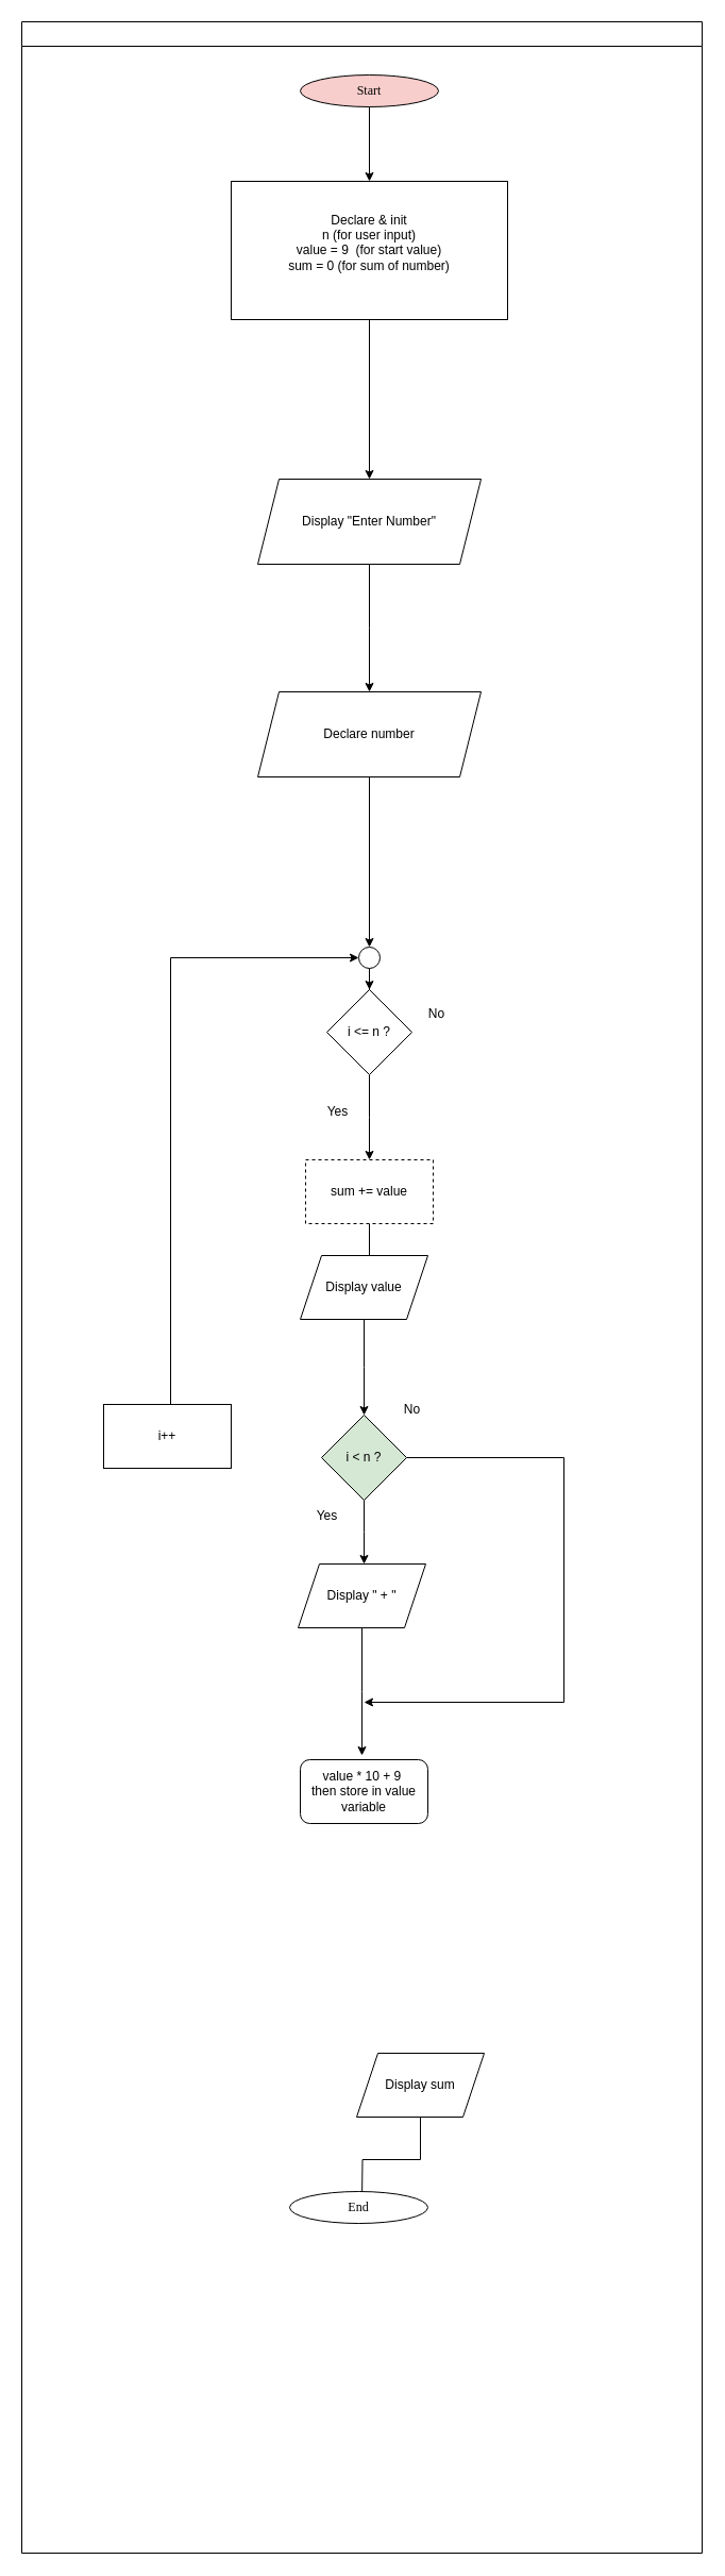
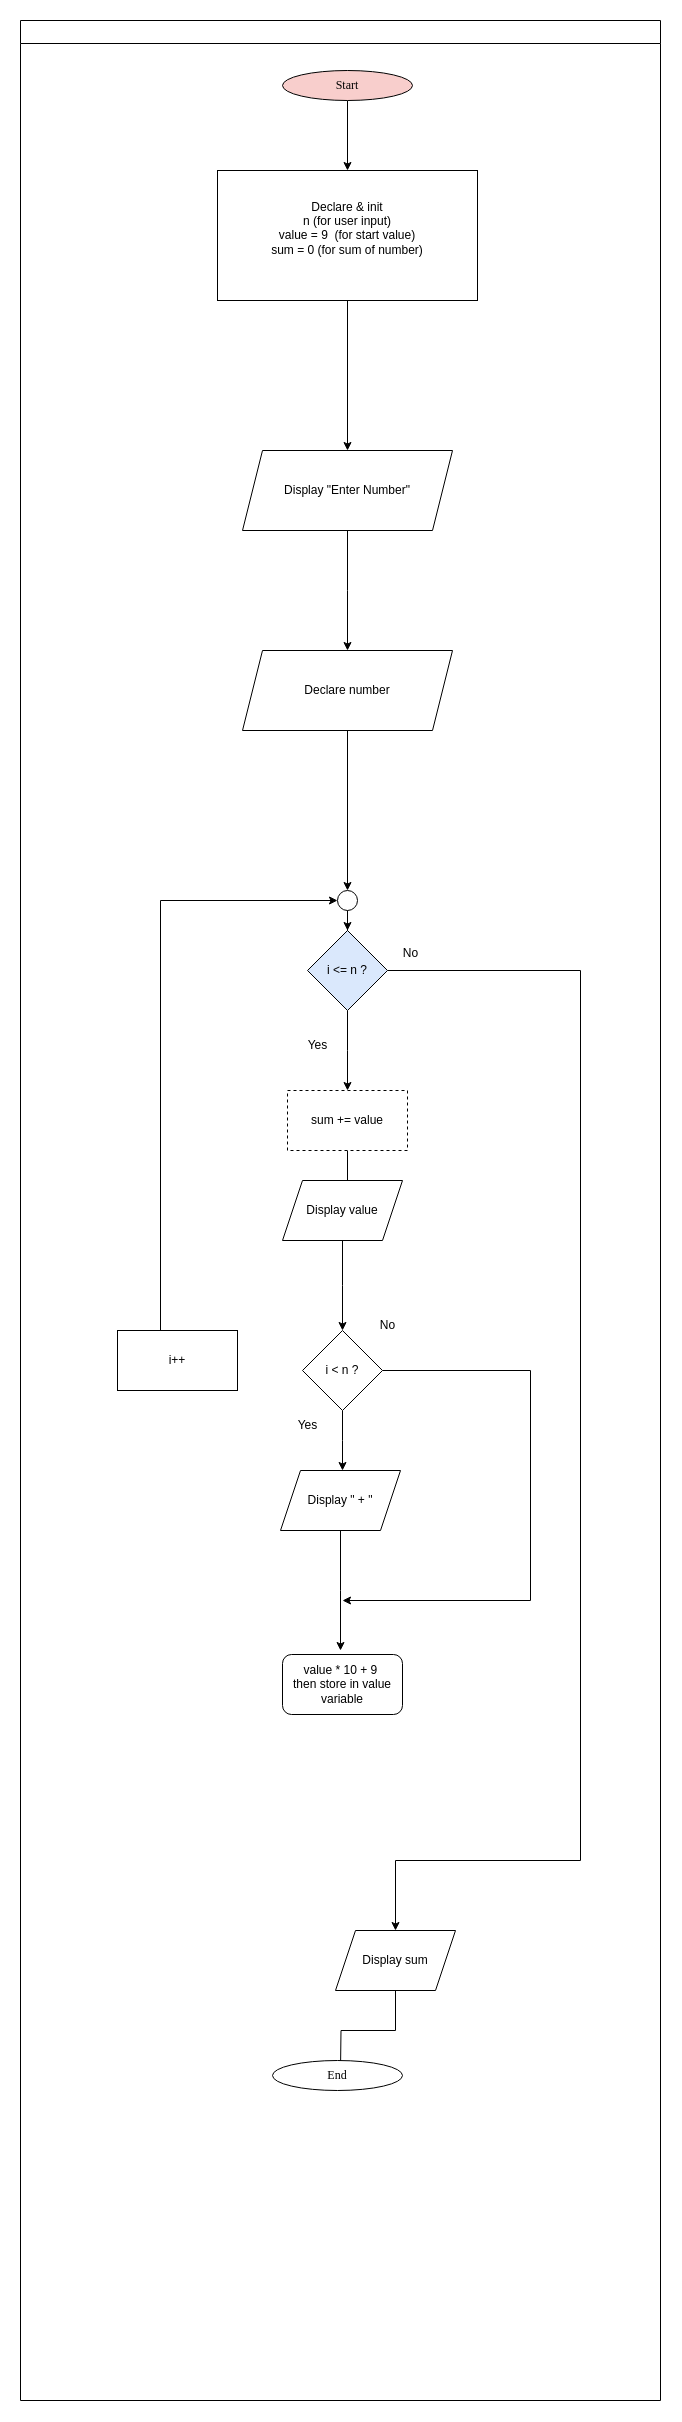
  <mxCell id="0" />
  <mxCell id="1" parent="0" />
  <mxCell id="2" value="" style="swimlane;fontFamily=Sarabun;fontSource=https%3A%2F%2Ffonts.googleapis.com%2Fcss%3Ffamily%3DSarabun;" parent="1" vertex="1"><mxGeometry x="20" y="20" width="640" height="2380" as="geometry" /></mxCell>
  <mxCell id="3" style="edgeStyle=orthogonalEdgeStyle;rounded=0;orthogonalLoop=1;jettySize=auto;html=1;entryX=0.5;entryY=0;entryDx=0;entryDy=0;" parent="2" source="4" target="16" edge="1"><mxGeometry relative="1" as="geometry" /></mxCell>
  <mxCell id="4" value="&lt;font data-font-src=&quot;https://fonts.googleapis.com/css?family=Sarabun&quot; face=&quot;Sarabun&quot;&gt;Start&lt;/font&gt;" style="ellipse;whiteSpace=wrap;html=1;fillColor=#f8cecc;" parent="2" vertex="1"><mxGeometry x="262" y="50" width="130" height="30" as="geometry" /></mxCell>
  <mxCell id="5" style="edgeStyle=orthogonalEdgeStyle;rounded=0;orthogonalLoop=1;jettySize=auto;html=1;" parent="2" source="6" edge="1"><mxGeometry relative="1" as="geometry"><mxPoint x="327" y="630" as="targetPoint" /></mxGeometry></mxCell>
  <mxCell id="6" value="Display &quot;Enter Number&quot;" style="shape=parallelogram;perimeter=parallelogramPerimeter;whiteSpace=wrap;html=1;fixedSize=1;" parent="2" vertex="1"><mxGeometry x="222" y="430" width="210" height="80" as="geometry" /></mxCell>
  <mxCell id="7" style="edgeStyle=orthogonalEdgeStyle;rounded=0;orthogonalLoop=1;jettySize=auto;html=1;entryX=0.5;entryY=0;entryDx=0;entryDy=0;" edge="1" parent="2" source="8" target="28"><mxGeometry relative="1" as="geometry" /></mxCell>
  <mxCell id="8" value="Declare number" style="shape=parallelogram;perimeter=parallelogramPerimeter;whiteSpace=wrap;html=1;fixedSize=1;" parent="2" vertex="1"><mxGeometry x="222" y="630" width="210" height="80" as="geometry" /></mxCell>
  <mxCell id="9" style="edgeStyle=orthogonalEdgeStyle;rounded=0;orthogonalLoop=1;jettySize=auto;html=1;" parent="2" source="11" edge="1"><mxGeometry relative="1" as="geometry"><mxPoint x="327" y="1070" as="targetPoint" /></mxGeometry></mxCell>
- <mxCell id="11" value="i &amp;lt;= n ?" style="rhombus;whiteSpace=wrap;html=1;" parent="2" vertex="1"><mxGeometry x="287" y="910" width="80" height="80" as="geometry" /></mxCell>
+ <mxCell id="10" style="edgeStyle=orthogonalEdgeStyle;rounded=0;orthogonalLoop=1;jettySize=auto;html=1;" parent="2" source="11" target="30" edge="1"><mxGeometry relative="1" as="geometry"><Array as="points"><mxPoint x="560" y="950" /><mxPoint x="560" y="1840" /></Array></mxGeometry></mxCell>
+ <mxCell id="11" value="i &amp;lt;= n ?" style="rhombus;whiteSpace=wrap;html=1;fillColor=#dae8fc;" parent="2" vertex="1"><mxGeometry x="287" y="910" width="80" height="80" as="geometry" /></mxCell>
  <mxCell id="12" value="Yes" style="text;html=1;align=center;verticalAlign=middle;resizable=0;points=[];autosize=1;strokeColor=none;fillColor=none;" parent="2" vertex="1"><mxGeometry x="277" y="1010" width="40" height="30" as="geometry" /></mxCell>
  <mxCell id="13" style="edgeStyle=orthogonalEdgeStyle;rounded=0;orthogonalLoop=1;jettySize=auto;html=1;" parent="2" source="14" edge="1"><mxGeometry relative="1" as="geometry"><mxPoint x="327" y="1200" as="targetPoint" /></mxGeometry></mxCell>
  <mxCell id="14" value="sum += value" style="rounded=0;whiteSpace=wrap;html=1;dashed=1;" parent="2" vertex="1"><mxGeometry x="267" y="1070" width="120" height="60" as="geometry" /></mxCell>
  <mxCell id="15" style="edgeStyle=orthogonalEdgeStyle;rounded=0;orthogonalLoop=1;jettySize=auto;html=1;entryX=0.5;entryY=0;entryDx=0;entryDy=0;" parent="2" source="16" target="6" edge="1"><mxGeometry relative="1" as="geometry" /></mxCell>
  <mxCell id="16" value="Declare &amp;amp; init&lt;div&gt;n (for user input)&lt;/div&gt;&lt;div&gt;value = 9&amp;nbsp; (for start value)&lt;/div&gt;&lt;div&gt;sum = 0 (for sum of number)&lt;/div&gt;&lt;div&gt;&lt;br&gt;&lt;/div&gt;" style="rounded=0;whiteSpace=wrap;html=1;" parent="2" vertex="1"><mxGeometry x="197" y="150" width="260" height="130" as="geometry" /></mxCell>
  <mxCell id="17" style="edgeStyle=orthogonalEdgeStyle;rounded=0;orthogonalLoop=1;jettySize=auto;html=1;" parent="2" source="18" edge="1"><mxGeometry relative="1" as="geometry"><mxPoint x="322" y="1310" as="targetPoint" /></mxGeometry></mxCell>
  <mxCell id="18" value="Display value" style="shape=parallelogram;perimeter=parallelogramPerimeter;whiteSpace=wrap;html=1;fixedSize=1;" parent="2" vertex="1"><mxGeometry x="262" y="1160" width="120" height="60" as="geometry" /></mxCell>
  <mxCell id="19" style="edgeStyle=orthogonalEdgeStyle;rounded=0;orthogonalLoop=1;jettySize=auto;html=1;" parent="2" source="21" edge="1"><mxGeometry relative="1" as="geometry"><mxPoint x="322" y="1450" as="targetPoint" /></mxGeometry></mxCell>
  <mxCell id="20" style="edgeStyle=orthogonalEdgeStyle;rounded=0;orthogonalLoop=1;jettySize=auto;html=1;" parent="2" source="21" edge="1"><mxGeometry relative="1" as="geometry"><mxPoint x="322" y="1580" as="targetPoint" /><Array as="points"><mxPoint x="510" y="1350" /><mxPoint x="510" y="1580" /></Array></mxGeometry></mxCell>
- <mxCell id="21" value="i &amp;lt; n ?" style="rhombus;whiteSpace=wrap;html=1;fillColor=#d5e8d4;" parent="2" vertex="1"><mxGeometry x="282" y="1310" width="80" height="80" as="geometry" /></mxCell>
+ <mxCell id="21" value="i &amp;lt; n ?" style="rhombus;whiteSpace=wrap;html=1;" parent="2" vertex="1"><mxGeometry x="282" y="1310" width="80" height="80" as="geometry" /></mxCell>
  <mxCell id="22" style="edgeStyle=orthogonalEdgeStyle;rounded=0;orthogonalLoop=1;jettySize=auto;html=1;" parent="2" source="23" edge="1"><mxGeometry relative="1" as="geometry"><mxPoint x="320" y="1630" as="targetPoint" /></mxGeometry></mxCell>
  <mxCell id="23" value="Display &quot; + &quot;" style="shape=parallelogram;perimeter=parallelogramPerimeter;whiteSpace=wrap;html=1;fixedSize=1;" parent="2" vertex="1"><mxGeometry x="260" y="1450" width="120" height="60" as="geometry" /></mxCell>
  <mxCell id="24" value="value * 10 + 9&amp;nbsp;&lt;div&gt;then store in value variable&lt;/div&gt;" style="whiteSpace=wrap;html=1;rounded=1;" parent="2" vertex="1"><mxGeometry x="262" y="1634" width="120" height="60" as="geometry" /></mxCell>
  <mxCell id="25" style="edgeStyle=orthogonalEdgeStyle;rounded=0;orthogonalLoop=1;jettySize=auto;html=1;entryX=0;entryY=0.5;entryDx=0;entryDy=0;" parent="2" source="26" target="28" edge="1"><mxGeometry relative="1" as="geometry"><Array as="points"><mxPoint x="140" y="880" /></Array></mxGeometry></mxCell>
- <mxCell id="26" value="i++" style="rounded=0;whiteSpace=wrap;html=1;" parent="2" vertex="1"><mxGeometry x="77" y="1300" width="120" height="60" as="geometry" /></mxCell>
+ <mxCell id="26" value="i++" style="rounded=0;whiteSpace=wrap;html=1;" parent="2" vertex="1"><mxGeometry x="97" y="1310" width="120" height="60" as="geometry" /></mxCell>
  <mxCell id="27" style="edgeStyle=orthogonalEdgeStyle;rounded=0;orthogonalLoop=1;jettySize=auto;html=1;entryX=0.5;entryY=0;entryDx=0;entryDy=0;" parent="2" source="28" target="11" edge="1"><mxGeometry relative="1" as="geometry" /></mxCell>
  <mxCell id="28" value="" style="ellipse;whiteSpace=wrap;html=1;aspect=fixed;" parent="2" vertex="1"><mxGeometry x="317" y="870" width="20" height="20" as="geometry" /></mxCell>
  <mxCell id="29" style="edgeStyle=orthogonalEdgeStyle;rounded=0;orthogonalLoop=1;jettySize=auto;html=1;" parent="2" source="30" edge="1"><mxGeometry relative="1" as="geometry"><mxPoint x="320" y="2050" as="targetPoint" /></mxGeometry></mxCell>
  <mxCell id="30" value="Display sum" style="shape=parallelogram;perimeter=parallelogramPerimeter;whiteSpace=wrap;html=1;fixedSize=1;" parent="2" vertex="1"><mxGeometry x="315" y="1910" width="120" height="60" as="geometry" /></mxCell>
  <mxCell id="31" value="No" style="text;html=1;align=center;verticalAlign=middle;resizable=0;points=[];autosize=1;strokeColor=none;fillColor=none;" parent="2" vertex="1"><mxGeometry x="347" y="1290" width="40" height="30" as="geometry" /></mxCell>
  <mxCell id="32" value="Yes" style="text;html=1;align=center;verticalAlign=middle;resizable=0;points=[];autosize=1;strokeColor=none;fillColor=none;" parent="2" vertex="1"><mxGeometry x="267" y="1390" width="40" height="30" as="geometry" /></mxCell>
  <mxCell id="33" value="&lt;font data-font-src=&quot;https://fonts.googleapis.com/css?family=Sarabun&quot; face=&quot;Sarabun&quot;&gt;End&lt;/font&gt;" style="ellipse;whiteSpace=wrap;html=1;" parent="2" vertex="1"><mxGeometry x="252" y="2040" width="130" height="30" as="geometry" /></mxCell>
  <mxCell id="34" value="No" style="text;html=1;align=center;verticalAlign=middle;resizable=0;points=[];autosize=1;strokeColor=none;fillColor=none;" parent="1" vertex="1"><mxGeometry x="390" y="938" width="40" height="30" as="geometry" /></mxCell>
